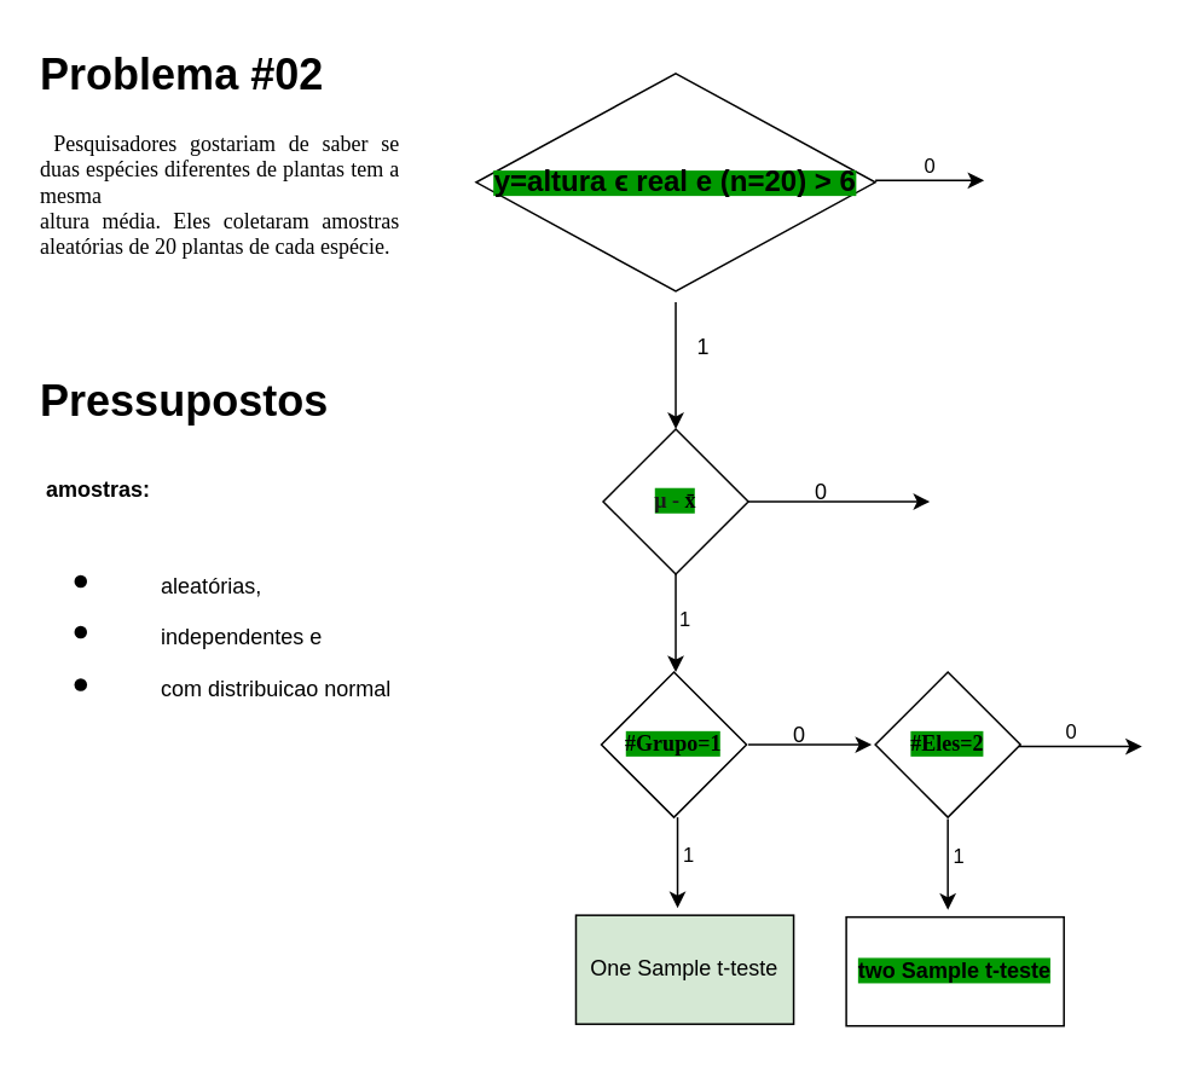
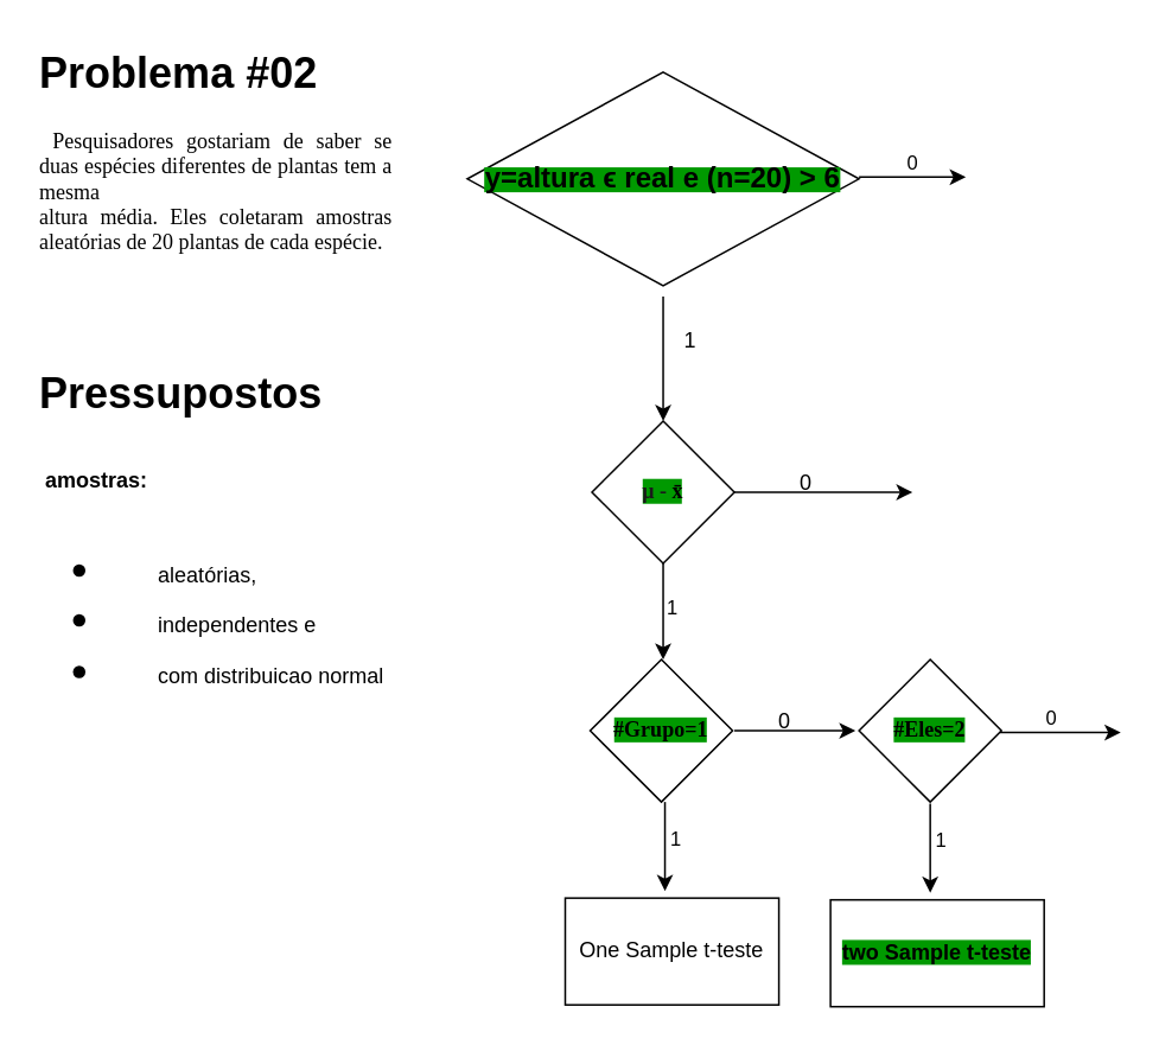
  <mxCell id="0" />
  <mxCell id="1" parent="0" />
  <mxCell id="2" value="&lt;span style=&quot;background-color: rgb(0, 153, 0);&quot;&gt;&lt;b style=&quot;&quot;&gt;&lt;span style=&quot;font-size: 12pt; line-height: 115%;&quot;&gt;y=altura&amp;nbsp;&lt;/span&gt;&lt;span style=&quot;font-size: 12pt; line-height: 115%; font-family: Calibri, sans-serif;&quot;&gt;ϵ&lt;/span&gt;&lt;span style=&quot;font-size: 12pt; line-height: 115%; font-family: Calibri, sans-serif;&quot;&gt; real e (n=20) &amp;gt; 6&lt;/span&gt;&lt;/b&gt;&lt;/span&gt;" style="rhombus;whiteSpace=wrap;html=1;" vertex="1" parent="1"><mxGeometry x="262" y="40" width="220" height="120" as="geometry" /></mxCell>
  <mxCell id="3" value="" style="endArrow=classic;html=1;rounded=0;exitX=1;exitY=0.5;exitDx=0;exitDy=0;" edge="1" parent="1"><mxGeometry width="50" height="50" relative="1" as="geometry"><mxPoint x="482" y="99" as="sourcePoint" /><mxPoint x="542" y="99" as="targetPoint" /></mxGeometry></mxCell>
  <mxCell id="4" value="0" style="edgeLabel;html=1;align=center;verticalAlign=middle;resizable=0;points=[];" vertex="1" connectable="0" parent="3"><mxGeometry x="-0.044" y="9" relative="1" as="geometry"><mxPoint as="offset" /></mxGeometry></mxCell>
  <mxCell id="5" value="" style="endArrow=classic;html=1;rounded=0;exitX=0.5;exitY=1;exitDx=0;exitDy=0;" edge="1" parent="1"><mxGeometry width="50" height="50" relative="1" as="geometry"><mxPoint x="372" y="166" as="sourcePoint" /><mxPoint x="372" y="236" as="targetPoint" /></mxGeometry></mxCell>
  <mxCell id="6" value="1" style="text;html=1;align=center;verticalAlign=middle;resizable=0;points=[];autosize=1;strokeColor=none;fillColor=none;" vertex="1" parent="1"><mxGeometry x="372" y="176" width="30" height="30" as="geometry" /></mxCell>
  <mxCell id="7" value="&lt;font face=&quot;Times New Roman&quot;&gt;&lt;span style=&quot;background-color: rgb(0, 153, 0);&quot;&gt;&lt;b&gt;&lt;font style=&quot;color: rgb(26, 26, 26);&quot;&gt;μ -&lt;/font&gt;&lt;font style=&quot;color: rgb(0, 0, 0);&quot;&gt; x̄&lt;/font&gt;&lt;/b&gt;&lt;/span&gt;&lt;/font&gt;" style="rhombus;whiteSpace=wrap;html=1;" vertex="1" parent="1"><mxGeometry x="332" y="236" width="80" height="80" as="geometry" /></mxCell>
  <mxCell id="8" value="" style="endArrow=classic;html=1;rounded=0;exitX=1;exitY=0.5;exitDx=0;exitDy=0;" edge="1" parent="1" source="7"><mxGeometry width="50" height="50" relative="1" as="geometry"><mxPoint x="452" y="306" as="sourcePoint" /><mxPoint x="512" y="276" as="targetPoint" /></mxGeometry></mxCell>
  <mxCell id="9" value="0" style="text;html=1;align=center;verticalAlign=middle;resizable=0;points=[];autosize=1;strokeColor=none;fillColor=none;" vertex="1" parent="1"><mxGeometry x="437" y="256" width="30" height="30" as="geometry" /></mxCell>
  <mxCell id="10" value="" style="endArrow=classic;html=1;rounded=0;exitX=0.5;exitY=1;exitDx=0;exitDy=0;" edge="1" parent="1" source="7"><mxGeometry width="50" height="50" relative="1" as="geometry"><mxPoint x="452" y="306" as="sourcePoint" /><mxPoint x="372" y="370" as="targetPoint" /></mxGeometry></mxCell>
  <mxCell id="11" value="1" style="edgeLabel;html=1;align=center;verticalAlign=middle;resizable=0;points=[];" vertex="1" connectable="0" parent="10"><mxGeometry x="-0.125" y="4" relative="1" as="geometry"><mxPoint as="offset" /></mxGeometry></mxCell>
  <mxCell id="12" value="&lt;h1 style=&quot;text-align: justify; margin-top: 0px;&quot;&gt;Problema #02&lt;/h1&gt;&lt;p&gt;&lt;/p&gt;&lt;p style=&quot;text-align: justify;&quot;&gt;&lt;span style=&quot;background-color: transparent; color: light-dark(rgb(0, 0, 0), rgb(255, 255, 255));&quot;&gt;&lt;b&gt;&amp;nbsp;&lt;/b&gt;&lt;font face=&quot;Times New Roman&quot;&gt;Pesquisadores gostariam de saber se duas espécies diferentes de plantas tem a mesma&lt;br&gt;&lt;/font&gt;&lt;/span&gt;&lt;span style=&quot;background-color: transparent; color: light-dark(rgb(0, 0, 0), rgb(255, 255, 255));&quot;&gt;&lt;font face=&quot;Times New Roman&quot;&gt;altura média. Eles coletaram amostras aleatórias de 20 plantas de cada espécie.&lt;/font&gt;&lt;/span&gt;&lt;/p&gt;&lt;p&gt;&lt;/p&gt;" style="text;html=1;whiteSpace=wrap;overflow=hidden;rounded=0;" vertex="1" parent="1"><mxGeometry x="20" y="20" width="200" height="160" as="geometry" /></mxCell>
  <mxCell id="13" value="&lt;h1 style=&quot;margin-top: 0px;&quot;&gt;Pressupostos&lt;/h1&gt;&lt;h1 style=&quot;margin-top: 0px;&quot;&gt;&lt;span style=&quot;background-color: transparent; color: light-dark(rgb(0, 0, 0), rgb(255, 255, 255)); font-size: 12px; font-weight: normal;&quot;&gt;&amp;nbsp;&lt;/span&gt;&lt;span style=&quot;background-color: transparent; color: light-dark(rgb(0, 0, 0), rgb(255, 255, 255)); font-size: 12px;&quot;&gt;amostras:&lt;/span&gt;&lt;span style=&quot;background-color: transparent; color: light-dark(rgb(0, 0, 0), rgb(255, 255, 255)); font-size: 12px; font-weight: normal;&quot;&gt;&amp;nbsp;&lt;/span&gt;&lt;/h1&gt;&lt;h1 style=&quot;margin-top: 0px;&quot;&gt;&lt;ul&gt;&lt;li&gt;&lt;span style=&quot;background-color: transparent; color: light-dark(rgb(0, 0, 0), rgb(255, 255, 255)); font-size: 12px; font-weight: normal;&quot;&gt;&lt;span style=&quot;white-space: pre;&quot;&gt;&#09;&lt;/span&gt;aleatórias,&amp;nbsp;&lt;/span&gt;&lt;/li&gt;&lt;li&gt;&lt;span style=&quot;background-color: transparent; color: light-dark(rgb(0, 0, 0), rgb(255, 255, 255)); font-size: 12px; font-weight: normal;&quot;&gt;&lt;span style=&quot;white-space: pre;&quot;&gt;&#09;&lt;/span&gt;independentes e&amp;nbsp;&lt;/span&gt;&lt;/li&gt;&lt;li&gt;&lt;span style=&quot;background-color: transparent; color: light-dark(rgb(0, 0, 0), rgb(255, 255, 255)); font-size: 12px; font-weight: normal;&quot;&gt;&lt;span style=&quot;white-space: pre;&quot;&gt;&#09;&lt;/span&gt;com distribuicao normal&lt;/span&gt;&lt;/li&gt;&lt;/ul&gt;&lt;/h1&gt;" style="text;html=1;whiteSpace=wrap;overflow=hidden;rounded=0;" vertex="1" parent="1"><mxGeometry x="20" y="200" width="210" height="190" as="geometry" /></mxCell>
  <mxCell id="14" value="&lt;span style=&quot;background-color: rgb(0, 153, 0);&quot;&gt;&lt;b style=&quot;&quot;&gt;&lt;font face=&quot;Times New Roman&quot;&gt;#Grupo=1&lt;/font&gt;&lt;/b&gt;&lt;/span&gt;" style="rhombus;whiteSpace=wrap;html=1;" vertex="1" parent="1"><mxGeometry x="331" y="370" width="80" height="80" as="geometry" /></mxCell>
  <mxCell id="15" value="" style="endArrow=classic;html=1;rounded=0;" edge="1" parent="1"><mxGeometry width="50" height="50" relative="1" as="geometry"><mxPoint x="412" y="410" as="sourcePoint" /><mxPoint x="480" y="410" as="targetPoint" /></mxGeometry></mxCell>
  <mxCell id="16" value="" style="endArrow=classic;html=1;rounded=0;exitX=0.475;exitY=1;exitDx=0;exitDy=0;exitPerimeter=0;" edge="1" parent="1"><mxGeometry width="50" height="50" relative="1" as="geometry"><mxPoint x="373" y="450" as="sourcePoint" /><mxPoint x="373" y="500" as="targetPoint" /></mxGeometry></mxCell>
  <mxCell id="17" value="1" style="edgeLabel;html=1;align=center;verticalAlign=middle;resizable=0;points=[];" vertex="1" connectable="0" parent="16"><mxGeometry x="-0.2" y="5" relative="1" as="geometry"><mxPoint as="offset" /></mxGeometry></mxCell>
  <mxCell id="18" value="0" style="text;html=1;align=center;verticalAlign=middle;resizable=0;points=[];autosize=1;strokeColor=none;fillColor=none;" vertex="1" parent="1"><mxGeometry x="425" y="390" width="30" height="30" as="geometry" /></mxCell>
- <mxCell id="19" value="One Sample t-teste" style="rounded=0;whiteSpace=wrap;html=1;fillColor=#d5e8d4;" vertex="1" parent="1"><mxGeometry x="317" y="504" width="120" height="60" as="geometry" /></mxCell>
+ <mxCell id="19" value="One Sample t-teste" style="rounded=0;whiteSpace=wrap;html=1;" vertex="1" parent="1"><mxGeometry x="317" y="504" width="120" height="60" as="geometry" /></mxCell>
  <mxCell id="20" value="&lt;span style=&quot;background-color: rgb(0, 153, 0);&quot;&gt;&lt;b style=&quot;&quot;&gt;&lt;font style=&quot;&quot; face=&quot;Times New Roman&quot;&gt;#Eles=2&lt;/font&gt;&lt;/b&gt;&lt;/span&gt;" style="rhombus;whiteSpace=wrap;html=1;" vertex="1" parent="1"><mxGeometry x="482" y="370" width="80" height="80" as="geometry" /></mxCell>
  <mxCell id="21" value="" style="endArrow=classic;html=1;rounded=0;" edge="1" parent="1"><mxGeometry width="50" height="50" relative="1" as="geometry"><mxPoint x="561" y="411" as="sourcePoint" /><mxPoint x="629" y="411" as="targetPoint" /></mxGeometry></mxCell>
  <mxCell id="22" value="0" style="edgeLabel;html=1;align=center;verticalAlign=middle;resizable=0;points=[];" vertex="1" connectable="0" parent="21"><mxGeometry x="-0.176" y="9" relative="1" as="geometry"><mxPoint as="offset" /></mxGeometry></mxCell>
  <mxCell id="23" value="" style="endArrow=classic;html=1;rounded=0;exitX=0.475;exitY=1;exitDx=0;exitDy=0;exitPerimeter=0;" edge="1" parent="1"><mxGeometry width="50" height="50" relative="1" as="geometry"><mxPoint x="522" y="451" as="sourcePoint" /><mxPoint x="522" y="501" as="targetPoint" /></mxGeometry></mxCell>
  <mxCell id="24" value="1" style="edgeLabel;html=1;align=center;verticalAlign=middle;resizable=0;points=[];fillColor=#009900;" vertex="1" connectable="0" parent="23"><mxGeometry x="-0.2" y="5" relative="1" as="geometry"><mxPoint as="offset" /></mxGeometry></mxCell>
  <mxCell id="25" value="&lt;b style=&quot;background-color: rgb(0, 153, 0);&quot;&gt;two Sample t-teste&lt;/b&gt;" style="rounded=0;whiteSpace=wrap;html=1;" vertex="1" parent="1"><mxGeometry x="466" y="505" width="120" height="60" as="geometry" /></mxCell>
